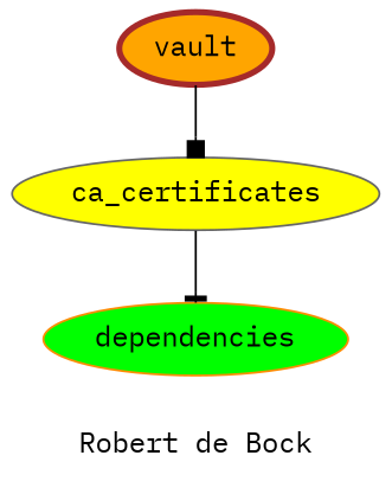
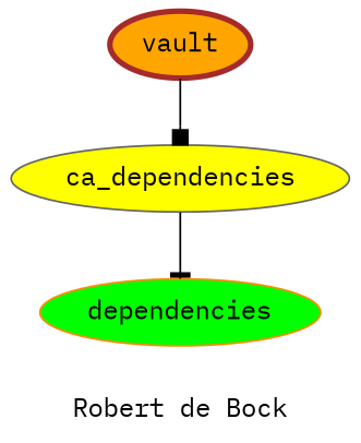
  digraph {
    fontname="IBM Plex Mono"
    label="Robert de Bock"
    node [fontname="IBM Plex Mono" style=filled]
    edge [fontname="IBM Plex Mono"]
    n1 [color=darkorange fillcolor=green label=dependencies]
-   ca_certificates [color=gray40 fillcolor=yellow]
+   ca_certificates [color=gray40 fillcolor=yellow label=ca_dependencies]
    vault [color=brown fillcolor=orange penwidth=3]
    ca_certificates -> n1 [arrowhead=tee]
    vault -> ca_certificates [arrowhead=box]
  }
